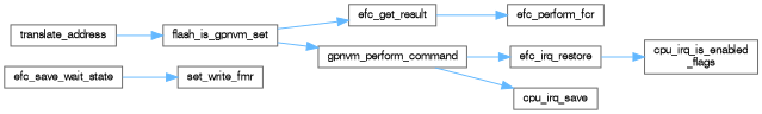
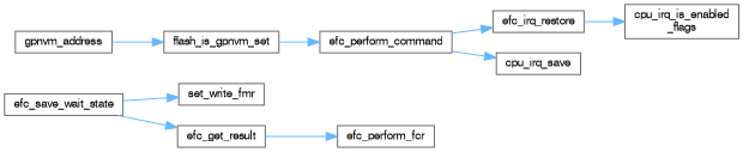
  digraph {
    rankdir=LR
    node [color=grey40 fillcolor=white fontname=FreeSans fontsize=10 shape=box style=filled]
    edge [color=steelblue1 fontname=FreeSans fontsize=10 labelfontname=FreeSans labelfontsize=10 style=solid]
    n1 [height=0.2 label=efc_save_wait_state width=0.4]
    n2 [height=0.2 label=set_write_fmr width=0.4]
-   n3 [height=0.2 label=translate_address width=0.4]
+   n3 [height=0.2 label=gpnvm_address width=0.4]
    n4 [height=0.2 label=flash_is_gpnvm_set width=0.4]
    n5 [height=0.2 label=efc_get_result width=0.4]
-   n6 [height=0.2 label=gpnvm_perform_command width=0.4]
+   n6 [height=0.2 label=efc_perform_command width=0.4]
    n7 [height=0.2 label=efc_perform_fcr width=0.4]
    n8 [height=0.2 label=efc_irq_restore width=0.4]
    n9 [height=0.2 label=cpu_irq_save width=0.4]
    n10 [height=0.2 label="cpu_irq_is_enabled\l_flags" width=0.4]
    n1 -> n2
    n3 -> n4
-   n4 -> n5
+   n1 -> n5
    n4 -> n6
    n5 -> n7
    n6 -> n8
    n6 -> n9
    n8 -> n10
  }
